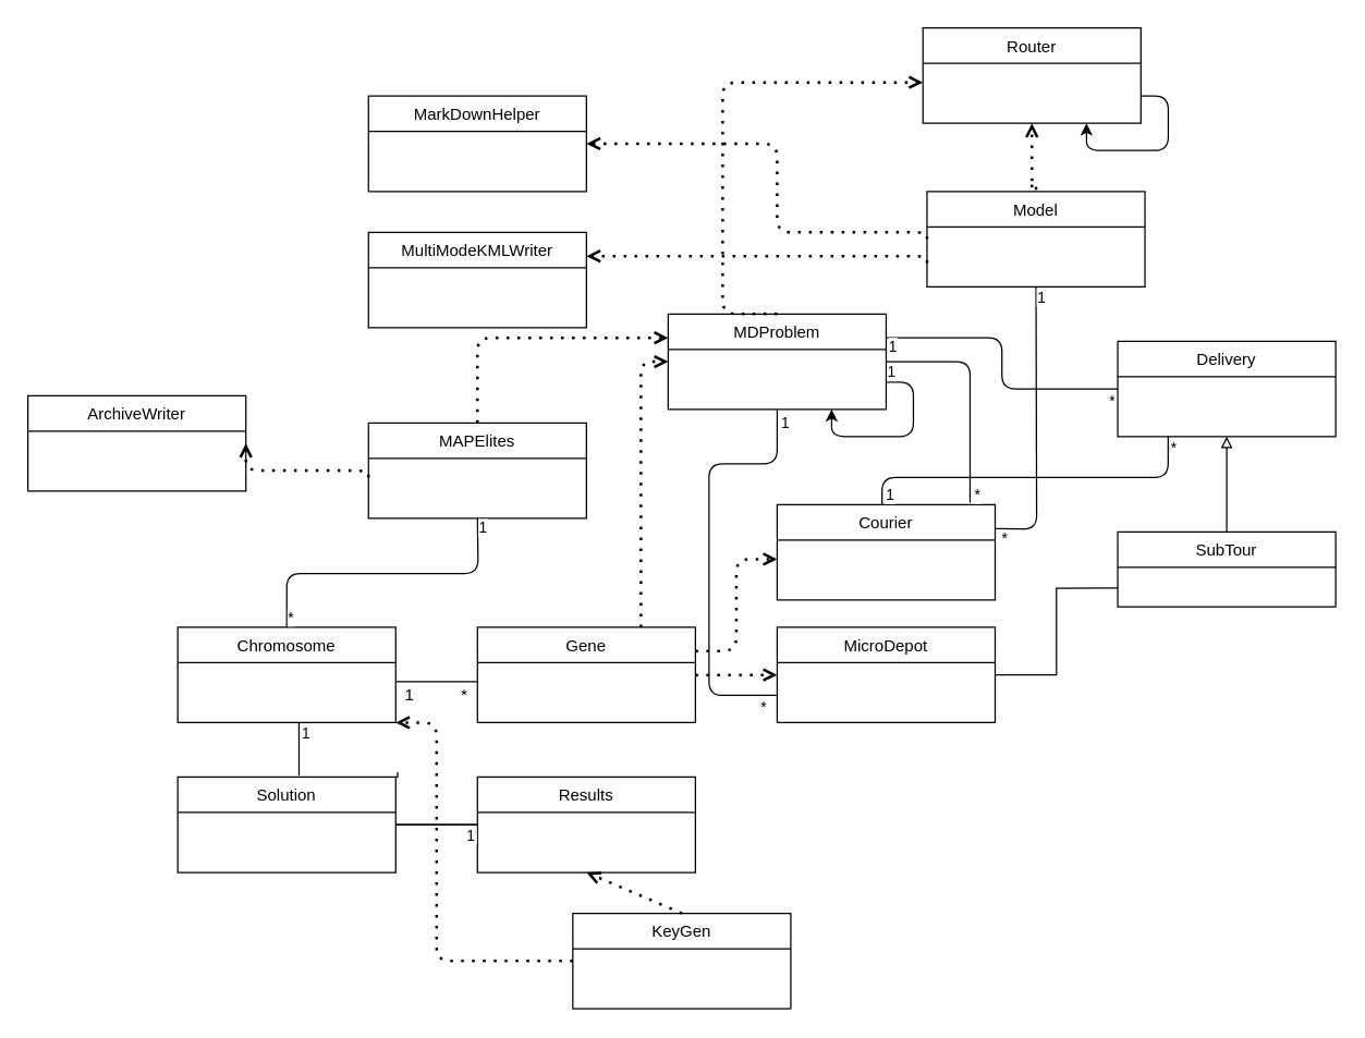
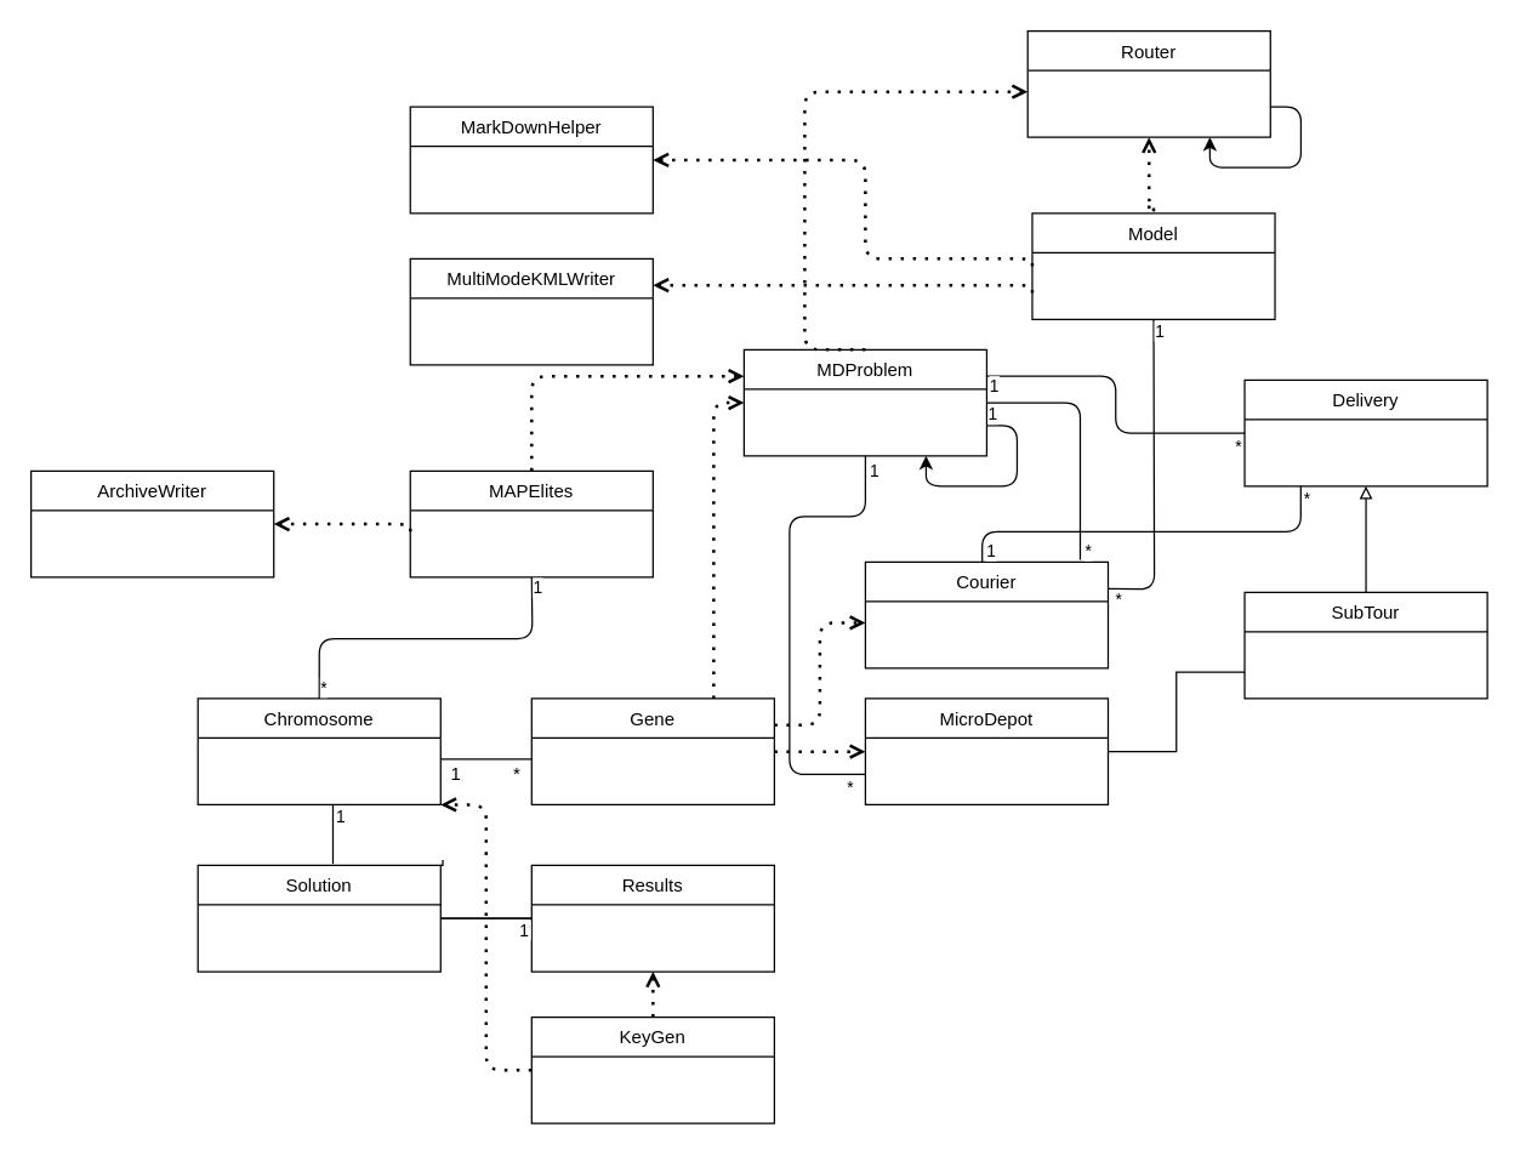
  <mxCell id="0" />
  <mxCell id="1" parent="0" />
  <mxCell id="2" value="MultiModeKMLWriter" style="swimlane;fontStyle=0;align=center;verticalAlign=top;childLayout=stackLayout;horizontal=1;startSize=26;horizontalStack=0;resizeParent=1;resizeLast=0;collapsible=1;marginBottom=0;rounded=0;shadow=0;strokeWidth=1;" parent="1" vertex="1"><mxGeometry x="270" y="170" width="160" height="70" as="geometry"><mxRectangle x="230" y="140" width="160" height="26" as="alternateBounds" /></mxGeometry></mxCell>
  <mxCell id="3" value="MarkDownHelper" style="swimlane;fontStyle=0;align=center;verticalAlign=top;childLayout=stackLayout;horizontal=1;startSize=26;horizontalStack=0;resizeParent=1;resizeLast=0;collapsible=1;marginBottom=0;rounded=0;shadow=0;strokeWidth=1;" vertex="1" parent="1"><mxGeometry x="270" y="70" width="160" height="70" as="geometry"><mxRectangle x="230" y="140" width="160" height="26" as="alternateBounds" /></mxGeometry></mxCell>
- <mxCell id="4" value="ArchiveWriter" style="swimlane;fontStyle=0;align=center;verticalAlign=top;childLayout=stackLayout;horizontal=1;startSize=26;horizontalStack=0;resizeParent=1;resizeLast=0;collapsible=1;marginBottom=0;rounded=0;shadow=0;strokeWidth=1;" vertex="1" parent="1"><mxGeometry x="20" y="290" width="160" height="70" as="geometry"><mxRectangle x="230" y="140" width="160" height="26" as="alternateBounds" /></mxGeometry></mxCell>
+ <mxCell id="4" value="ArchiveWriter" style="swimlane;fontStyle=0;align=center;verticalAlign=top;childLayout=stackLayout;horizontal=1;startSize=26;horizontalStack=0;resizeParent=1;resizeLast=0;collapsible=1;marginBottom=0;rounded=0;shadow=0;strokeWidth=1;" vertex="1" parent="1"><mxGeometry x="20" y="310" width="160" height="70" as="geometry"><mxRectangle x="230" y="140" width="160" height="26" as="alternateBounds" /></mxGeometry></mxCell>
  <mxCell id="5" style="edgeStyle=orthogonalEdgeStyle;rounded=0;orthogonalLoop=1;jettySize=auto;html=1;exitX=0.5;exitY=0;exitDx=0;exitDy=0;entryX=0.5;entryY=1;entryDx=0;entryDy=0;endArrow=block;endFill=0;" edge="1" parent="1" source="6" target="13"><mxGeometry relative="1" as="geometry" /></mxCell>
- <mxCell id="6" value="SubTour" style="swimlane;fontStyle=0;align=center;verticalAlign=top;childLayout=stackLayout;horizontal=1;startSize=26;horizontalStack=0;resizeParent=1;resizeLast=0;collapsible=1;marginBottom=0;rounded=0;shadow=0;strokeWidth=1;" vertex="1" parent="1"><mxGeometry x="820" y="390" width="160" height="55" as="geometry"><mxRectangle x="230" y="140" width="160" height="26" as="alternateBounds" /></mxGeometry></mxCell>
+ <mxCell id="6" value="SubTour" style="swimlane;fontStyle=0;align=center;verticalAlign=top;childLayout=stackLayout;horizontal=1;startSize=26;horizontalStack=0;resizeParent=1;resizeLast=0;collapsible=1;marginBottom=0;rounded=0;shadow=0;strokeWidth=1;" vertex="1" parent="1"><mxGeometry x="820" y="390" width="160" height="70" as="geometry"><mxRectangle x="230" y="140" width="160" height="26" as="alternateBounds" /></mxGeometry></mxCell>
  <mxCell id="7" value="Router" style="swimlane;fontStyle=0;align=center;verticalAlign=top;childLayout=stackLayout;horizontal=1;startSize=26;horizontalStack=0;resizeParent=1;resizeLast=0;collapsible=1;marginBottom=0;rounded=0;shadow=0;strokeWidth=1;" vertex="1" parent="1"><mxGeometry x="677" y="20" width="160" height="70" as="geometry"><mxRectangle x="230" y="140" width="160" height="26" as="alternateBounds" /></mxGeometry></mxCell>
  <mxCell id="8" value="Results" style="swimlane;fontStyle=0;align=center;verticalAlign=top;childLayout=stackLayout;horizontal=1;startSize=26;horizontalStack=0;resizeParent=1;resizeLast=0;collapsible=1;marginBottom=0;rounded=0;shadow=0;strokeWidth=1;" vertex="1" parent="1"><mxGeometry x="350" y="570" width="160" height="70" as="geometry"><mxRectangle x="230" y="140" width="160" height="26" as="alternateBounds" /></mxGeometry></mxCell>
  <mxCell id="9" value="Model" style="swimlane;fontStyle=0;align=center;verticalAlign=top;childLayout=stackLayout;horizontal=1;startSize=26;horizontalStack=0;resizeParent=1;resizeLast=0;collapsible=1;marginBottom=0;rounded=0;shadow=0;strokeWidth=1;" vertex="1" parent="1"><mxGeometry x="680" y="140" width="160" height="70" as="geometry"><mxRectangle x="230" y="140" width="160" height="26" as="alternateBounds" /></mxGeometry></mxCell>
  <mxCell id="10" style="edgeStyle=orthogonalEdgeStyle;rounded=0;orthogonalLoop=1;jettySize=auto;html=1;exitX=1;exitY=0.5;exitDx=0;exitDy=0;entryX=0;entryY=0.75;entryDx=0;entryDy=0;endArrow=none;endFill=0;" edge="1" parent="1" source="11" target="6"><mxGeometry relative="1" as="geometry" /></mxCell>
  <mxCell id="11" value="MicroDepot" style="swimlane;fontStyle=0;align=center;verticalAlign=top;childLayout=stackLayout;horizontal=1;startSize=26;horizontalStack=0;resizeParent=1;resizeLast=0;collapsible=1;marginBottom=0;rounded=0;shadow=0;strokeWidth=1;" vertex="1" parent="1"><mxGeometry x="570" y="460" width="160" height="70" as="geometry"><mxRectangle x="230" y="140" width="160" height="26" as="alternateBounds" /></mxGeometry></mxCell>
  <mxCell id="12" value="MDProblem" style="swimlane;fontStyle=0;align=center;verticalAlign=top;childLayout=stackLayout;horizontal=1;startSize=26;horizontalStack=0;resizeParent=1;resizeLast=0;collapsible=1;marginBottom=0;rounded=0;shadow=0;strokeWidth=1;" vertex="1" parent="1"><mxGeometry x="490" y="230" width="160" height="70" as="geometry"><mxRectangle x="230" y="140" width="160" height="26" as="alternateBounds" /></mxGeometry></mxCell>
  <mxCell id="13" value="Delivery" style="swimlane;fontStyle=0;align=center;verticalAlign=top;childLayout=stackLayout;horizontal=1;startSize=26;horizontalStack=0;resizeParent=1;resizeLast=0;collapsible=1;marginBottom=0;rounded=0;shadow=0;strokeWidth=1;" vertex="1" parent="1"><mxGeometry x="820" y="250" width="160" height="70" as="geometry"><mxRectangle x="230" y="140" width="160" height="26" as="alternateBounds" /></mxGeometry></mxCell>
  <mxCell id="14" value="Courier" style="swimlane;fontStyle=0;align=center;verticalAlign=top;childLayout=stackLayout;horizontal=1;startSize=26;horizontalStack=0;resizeParent=1;resizeLast=0;collapsible=1;marginBottom=0;rounded=0;shadow=0;strokeWidth=1;" vertex="1" parent="1"><mxGeometry x="570" y="370" width="160" height="70" as="geometry"><mxRectangle x="230" y="140" width="160" height="26" as="alternateBounds" /></mxGeometry></mxCell>
  <mxCell id="15" value="" style="endArrow=none;html=1;entryX=0.25;entryY=1;entryDx=0;entryDy=0;exitX=0.5;exitY=0;exitDx=0;exitDy=0;edgeStyle=orthogonalEdgeStyle;" edge="1" parent="14"><mxGeometry width="50" height="50" relative="1" as="geometry"><mxPoint x="77" as="sourcePoint" /><mxPoint x="287" y="-50" as="targetPoint" /><Array as="points"><mxPoint x="77" y="-20" /><mxPoint x="287" y="-20" /></Array></mxGeometry></mxCell>
  <mxCell id="16" value="*" style="edgeLabel;html=1;align=center;verticalAlign=middle;resizable=0;points=[];" vertex="1" connectable="0" parent="15"><mxGeometry x="0.886" y="1" relative="1" as="geometry"><mxPoint x="4" y="-7" as="offset" /></mxGeometry></mxCell>
  <mxCell id="17" value="1" style="edgeLabel;html=1;align=center;verticalAlign=middle;resizable=0;points=[];" vertex="1" connectable="0" parent="15"><mxGeometry x="-0.97" y="2" relative="1" as="geometry"><mxPoint x="7" y="-4" as="offset" /></mxGeometry></mxCell>
  <mxCell id="18" value="Solution" style="swimlane;fontStyle=0;align=center;verticalAlign=top;childLayout=stackLayout;horizontal=1;startSize=26;horizontalStack=0;resizeParent=1;resizeLast=0;collapsible=1;marginBottom=0;rounded=0;shadow=0;strokeWidth=1;" vertex="1" parent="1"><mxGeometry x="130" y="570" width="160" height="70" as="geometry"><mxRectangle x="230" y="140" width="160" height="26" as="alternateBounds" /></mxGeometry></mxCell>
  <mxCell id="19" value="MAPElites" style="swimlane;fontStyle=0;align=center;verticalAlign=top;childLayout=stackLayout;horizontal=1;startSize=26;horizontalStack=0;resizeParent=1;resizeLast=0;collapsible=1;marginBottom=0;rounded=0;shadow=0;strokeWidth=1;" vertex="1" parent="1"><mxGeometry x="270" y="310" width="160" height="70" as="geometry"><mxRectangle x="230" y="140" width="160" height="26" as="alternateBounds" /></mxGeometry></mxCell>
- <mxCell id="20" value="KeyGen" style="swimlane;fontStyle=0;align=center;verticalAlign=top;childLayout=stackLayout;horizontal=1;startSize=26;horizontalStack=0;resizeParent=1;resizeLast=0;collapsible=1;marginBottom=0;rounded=0;shadow=0;strokeWidth=1;" vertex="1" parent="1"><mxGeometry x="420" y="670" width="160" height="70" as="geometry"><mxRectangle x="230" y="140" width="160" height="26" as="alternateBounds" /></mxGeometry></mxCell>
+ <mxCell id="20" value="KeyGen" style="swimlane;fontStyle=0;align=center;verticalAlign=top;childLayout=stackLayout;horizontal=1;startSize=26;horizontalStack=0;resizeParent=1;resizeLast=0;collapsible=1;marginBottom=0;rounded=0;shadow=0;strokeWidth=1;" vertex="1" parent="1"><mxGeometry x="350" y="670" width="160" height="70" as="geometry"><mxRectangle x="230" y="140" width="160" height="26" as="alternateBounds" /></mxGeometry></mxCell>
  <mxCell id="21" value="Gene" style="swimlane;fontStyle=0;align=center;verticalAlign=top;childLayout=stackLayout;horizontal=1;startSize=26;horizontalStack=0;resizeParent=1;resizeLast=0;collapsible=1;marginBottom=0;rounded=0;shadow=0;strokeWidth=1;" vertex="1" parent="1"><mxGeometry x="350" y="460" width="160" height="70" as="geometry"><mxRectangle x="230" y="140" width="160" height="26" as="alternateBounds" /></mxGeometry></mxCell>
  <mxCell id="22" value="Chromosome" style="swimlane;fontStyle=0;align=center;verticalAlign=top;childLayout=stackLayout;horizontal=1;startSize=26;horizontalStack=0;resizeParent=1;resizeLast=0;collapsible=1;marginBottom=0;rounded=0;shadow=0;strokeWidth=1;" vertex="1" parent="1"><mxGeometry x="130" y="460" width="160" height="70" as="geometry"><mxRectangle x="230" y="140" width="160" height="26" as="alternateBounds" /></mxGeometry></mxCell>
  <mxCell id="23" value="" style="endArrow=none;html=1;" edge="1" parent="1"><mxGeometry width="50" height="50" relative="1" as="geometry"><mxPoint x="290" y="500" as="sourcePoint" /><mxPoint x="350" y="500" as="targetPoint" /></mxGeometry></mxCell>
  <mxCell id="24" value="1" style="text;html=1;align=center;verticalAlign=middle;resizable=0;points=[];autosize=1;strokeColor=none;fillColor=none;" vertex="1" parent="1"><mxGeometry x="290" y="500" width="20" height="20" as="geometry" /></mxCell>
  <mxCell id="25" value="*" style="text;html=1;align=center;verticalAlign=middle;resizable=0;points=[];autosize=1;strokeColor=none;fillColor=none;" vertex="1" parent="1"><mxGeometry x="330" y="500" width="20" height="20" as="geometry" /></mxCell>
  <mxCell id="26" value="" style="endArrow=open;dashed=1;html=1;dashPattern=1 3;strokeWidth=2;exitX=1;exitY=0.5;exitDx=0;exitDy=0;entryX=0;entryY=0.5;entryDx=0;entryDy=0;endFill=0;" edge="1" parent="1" source="21" target="11"><mxGeometry width="50" height="50" relative="1" as="geometry"><mxPoint x="450" y="470" as="sourcePoint" /><mxPoint x="500" y="420" as="targetPoint" /></mxGeometry></mxCell>
  <mxCell id="27" value="" style="endArrow=open;dashed=1;html=1;dashPattern=1 3;strokeWidth=2;exitX=1;exitY=0.25;exitDx=0;exitDy=0;endFill=0;edgeStyle=orthogonalEdgeStyle;" edge="1" parent="1" source="21"><mxGeometry width="50" height="50" relative="1" as="geometry"><mxPoint x="520" y="505" as="sourcePoint" /><mxPoint x="570" y="410" as="targetPoint" /><Array as="points"><mxPoint x="540" y="478" /><mxPoint x="540" y="410" /></Array></mxGeometry></mxCell>
  <mxCell id="28" value="" style="endArrow=open;dashed=1;html=1;dashPattern=1 3;strokeWidth=2;exitX=0.75;exitY=0;exitDx=0;exitDy=0;endFill=0;edgeStyle=orthogonalEdgeStyle;entryX=0;entryY=0.5;entryDx=0;entryDy=0;" edge="1" parent="1" source="21" target="12"><mxGeometry width="50" height="50" relative="1" as="geometry"><mxPoint x="530" y="515" as="sourcePoint" /><mxPoint x="540" y="320" as="targetPoint" /><Array as="points"><mxPoint x="470" y="265" /></Array></mxGeometry></mxCell>
  <mxCell id="29" value="" style="endArrow=none;html=1;entryX=0.5;entryY=1;entryDx=0;entryDy=0;exitX=1;exitY=0.25;exitDx=0;exitDy=0;edgeStyle=orthogonalEdgeStyle;" edge="1" parent="1"><mxGeometry width="50" height="50" relative="1" as="geometry"><mxPoint x="730" y="387.5" as="sourcePoint" /><mxPoint x="760" y="210" as="targetPoint" /></mxGeometry></mxCell>
  <mxCell id="30" value="1" style="edgeLabel;html=1;align=center;verticalAlign=middle;resizable=0;points=[];" vertex="1" connectable="0" parent="29"><mxGeometry x="0.932" y="-1" relative="1" as="geometry"><mxPoint x="2" as="offset" /></mxGeometry></mxCell>
  <mxCell id="31" value="*" style="edgeLabel;html=1;align=center;verticalAlign=middle;resizable=0;points=[];" vertex="1" connectable="0" parent="29"><mxGeometry x="-0.923" y="2" relative="1" as="geometry"><mxPoint x="-2" y="9" as="offset" /></mxGeometry></mxCell>
  <mxCell id="32" value="" style="endArrow=open;dashed=1;html=1;dashPattern=1 3;strokeWidth=2;exitX=0;exitY=0.5;exitDx=0;exitDy=0;endFill=0;edgeStyle=orthogonalEdgeStyle;entryX=1;entryY=0.5;entryDx=0;entryDy=0;" edge="1" parent="1" source="9" target="3"><mxGeometry width="50" height="50" relative="1" as="geometry"><mxPoint x="380" y="350" as="sourcePoint" /><mxPoint x="480" y="210" as="targetPoint" /><Array as="points"><mxPoint x="680" y="170" /><mxPoint x="570" y="170" /><mxPoint x="570" y="105" /></Array></mxGeometry></mxCell>
  <mxCell id="33" value="" style="endArrow=open;dashed=1;html=1;dashPattern=1 3;strokeWidth=2;exitX=0;exitY=0.75;exitDx=0;exitDy=0;endFill=0;edgeStyle=orthogonalEdgeStyle;entryX=1;entryY=0.25;entryDx=0;entryDy=0;" edge="1" parent="1" source="9" target="2"><mxGeometry width="50" height="50" relative="1" as="geometry"><mxPoint x="690" y="185" as="sourcePoint" /><mxPoint x="250" y="410" as="targetPoint" /><Array as="points"><mxPoint x="680" y="188" /></Array></mxGeometry></mxCell>
  <mxCell id="34" value="" style="endArrow=classic;html=1;entryX=0.75;entryY=1;entryDx=0;entryDy=0;edgeStyle=orthogonalEdgeStyle;" edge="1" parent="1"><mxGeometry width="50" height="50" relative="1" as="geometry"><mxPoint x="650" y="280" as="sourcePoint" /><mxPoint x="610" y="300" as="targetPoint" /><Array as="points"><mxPoint x="670" y="280" /><mxPoint x="670" y="320" /><mxPoint x="610" y="320" /></Array></mxGeometry></mxCell>
  <mxCell id="35" value="" style="endArrow=none;html=1;entryX=0;entryY=0.5;entryDx=0;entryDy=0;exitX=1;exitY=0.25;exitDx=0;exitDy=0;edgeStyle=orthogonalEdgeStyle;" edge="1" parent="1" source="12" target="13"><mxGeometry width="50" height="50" relative="1" as="geometry"><mxPoint x="670" y="360" as="sourcePoint" /><mxPoint x="720" y="310" as="targetPoint" /></mxGeometry></mxCell>
  <mxCell id="36" value="*" style="edgeLabel;html=1;align=center;verticalAlign=middle;resizable=0;points=[];" vertex="1" connectable="0" parent="35"><mxGeometry x="0.886" y="1" relative="1" as="geometry"><mxPoint x="7" y="9" as="offset" /></mxGeometry></mxCell>
  <mxCell id="37" value="1" style="edgeLabel;html=1;align=center;verticalAlign=middle;resizable=0;points=[];" vertex="1" connectable="0" parent="35"><mxGeometry x="-0.97" y="2" relative="1" as="geometry"><mxPoint x="1" y="8" as="offset" /></mxGeometry></mxCell>
  <mxCell id="38" value="" style="endArrow=none;html=1;entryX=0.885;entryY=-0.022;entryDx=0;entryDy=0;exitX=1;exitY=0.5;exitDx=0;exitDy=0;edgeStyle=orthogonalEdgeStyle;entryPerimeter=0;" edge="1" parent="1" source="12" target="14"><mxGeometry width="50" height="50" relative="1" as="geometry"><mxPoint x="660" y="332.5" as="sourcePoint" /><mxPoint x="830" y="370" as="targetPoint" /></mxGeometry></mxCell>
  <mxCell id="39" value="*" style="edgeLabel;html=1;align=center;verticalAlign=middle;resizable=0;points=[];" vertex="1" connectable="0" parent="38"><mxGeometry x="0.886" y="1" relative="1" as="geometry"><mxPoint x="4" y="3" as="offset" /></mxGeometry></mxCell>
  <mxCell id="40" value="1" style="edgeLabel;html=1;align=center;verticalAlign=middle;resizable=0;points=[];" vertex="1" connectable="0" parent="38"><mxGeometry x="-0.97" y="2" relative="1" as="geometry"><mxPoint x="1" y="9" as="offset" /></mxGeometry></mxCell>
  <mxCell id="41" value="" style="endArrow=none;html=1;exitX=0.5;exitY=1;exitDx=0;exitDy=0;edgeStyle=orthogonalEdgeStyle;" edge="1" parent="1" source="12"><mxGeometry width="50" height="50" relative="1" as="geometry"><mxPoint x="660" y="340" as="sourcePoint" /><mxPoint x="570" y="510" as="targetPoint" /><Array as="points"><mxPoint x="570" y="340" /><mxPoint x="520" y="340" /><mxPoint x="520" y="510" /><mxPoint x="570" y="510" /></Array></mxGeometry></mxCell>
  <mxCell id="42" value="*" style="edgeLabel;html=1;align=center;verticalAlign=middle;resizable=0;points=[];" vertex="1" connectable="0" parent="41"><mxGeometry x="0.886" y="1" relative="1" as="geometry"><mxPoint x="7" y="9" as="offset" /></mxGeometry></mxCell>
  <mxCell id="43" value="1" style="edgeLabel;html=1;align=center;verticalAlign=middle;resizable=0;points=[];" vertex="1" connectable="0" parent="41"><mxGeometry x="-0.97" y="2" relative="1" as="geometry"><mxPoint x="3" y="4" as="offset" /></mxGeometry></mxCell>
  <mxCell id="44" value="" style="endArrow=open;dashed=1;html=1;dashPattern=1 3;strokeWidth=2;exitX=0.5;exitY=0;exitDx=0;exitDy=0;entryX=0.5;entryY=1;entryDx=0;entryDy=0;endFill=0;" edge="1" parent="1" source="20" target="8"><mxGeometry width="50" height="50" relative="1" as="geometry"><mxPoint x="520" y="505" as="sourcePoint" /><mxPoint x="580" y="505" as="targetPoint" /></mxGeometry></mxCell>
  <mxCell id="45" value="" style="endArrow=open;dashed=1;html=1;dashPattern=1 3;strokeWidth=2;exitX=0;exitY=0.5;exitDx=0;exitDy=0;endFill=0;edgeStyle=orthogonalEdgeStyle;" edge="1" parent="1" source="20"><mxGeometry width="50" height="50" relative="1" as="geometry"><mxPoint x="530" y="515" as="sourcePoint" /><mxPoint x="290" y="530" as="targetPoint" /><Array as="points"><mxPoint x="320" y="705" /><mxPoint x="320" y="530" /></Array></mxGeometry></mxCell>
  <mxCell id="46" style="edgeStyle=orthogonalEdgeStyle;rounded=0;orthogonalLoop=1;jettySize=auto;html=1;exitX=1;exitY=0;exitDx=0;exitDy=0;entryX=1.009;entryY=-0.05;entryDx=0;entryDy=0;entryPerimeter=0;endArrow=none;endFill=0;" edge="1" parent="1" source="18" target="18"><mxGeometry relative="1" as="geometry" /></mxCell>
  <mxCell id="47" value="" style="endArrow=none;html=1;exitX=1;exitY=0.5;exitDx=0;exitDy=0;entryX=0;entryY=0.5;entryDx=0;entryDy=0;" edge="1" parent="1" source="18" target="8"><mxGeometry width="50" height="50" relative="1" as="geometry"><mxPoint x="300" y="510" as="sourcePoint" /><mxPoint x="360" y="510" as="targetPoint" /></mxGeometry></mxCell>
  <mxCell id="48" value="*" style="edgeLabel;html=1;align=center;verticalAlign=middle;resizable=0;points=[];" vertex="1" connectable="0" parent="47"><mxGeometry x="0.365" relative="1" as="geometry"><mxPoint x="15" y="7" as="offset" /></mxGeometry></mxCell>
  <mxCell id="49" value="" style="endArrow=none;html=1;exitX=1;exitY=0.5;exitDx=0;exitDy=0;entryX=0;entryY=0.5;entryDx=0;entryDy=0;" edge="1" parent="1"><mxGeometry width="50" height="50" relative="1" as="geometry"><mxPoint x="290" y="605" as="sourcePoint" /><mxPoint x="350" y="605" as="targetPoint" /></mxGeometry></mxCell>
  <mxCell id="50" value="1" style="edgeLabel;html=1;align=center;verticalAlign=middle;resizable=0;points=[];" vertex="1" connectable="0" parent="49"><mxGeometry x="0.365" relative="1" as="geometry"><mxPoint x="13" y="7" as="offset" /></mxGeometry></mxCell>
  <mxCell id="51" value="" style="endArrow=none;html=1;" edge="1" parent="1"><mxGeometry width="50" height="50" relative="1" as="geometry"><mxPoint x="219" y="569" as="sourcePoint" /><mxPoint x="219" y="530" as="targetPoint" /></mxGeometry></mxCell>
  <mxCell id="52" value="1" style="edgeLabel;html=1;align=center;verticalAlign=middle;resizable=0;points=[];" vertex="1" connectable="0" parent="51"><mxGeometry x="-0.556" y="-1" relative="1" as="geometry"><mxPoint x="3" y="-23" as="offset" /></mxGeometry></mxCell>
  <mxCell id="53" value="" style="endArrow=open;dashed=1;html=1;dashPattern=1 3;strokeWidth=2;exitX=0.5;exitY=0;exitDx=0;exitDy=0;endFill=0;edgeStyle=orthogonalEdgeStyle;entryX=0;entryY=0.25;entryDx=0;entryDy=0;" edge="1" parent="1" source="19" target="12"><mxGeometry width="50" height="50" relative="1" as="geometry"><mxPoint x="330.06" y="502.5" as="sourcePoint" /><mxPoint x="350.06" y="307.5" as="targetPoint" /><Array as="points"><mxPoint x="350" y="247" /></Array></mxGeometry></mxCell>
  <mxCell id="54" value="" style="endArrow=none;html=1;exitX=0.5;exitY=0;exitDx=0;exitDy=0;edgeStyle=orthogonalEdgeStyle;" edge="1" parent="1" source="22"><mxGeometry width="50" height="50" relative="1" as="geometry"><mxPoint x="350" y="410" as="sourcePoint" /><mxPoint x="350" y="380" as="targetPoint" /></mxGeometry></mxCell>
  <mxCell id="55" value="1" style="edgeLabel;html=1;align=center;verticalAlign=middle;resizable=0;points=[];" vertex="1" connectable="0" parent="54"><mxGeometry x="0.939" y="1" relative="1" as="geometry"><mxPoint x="4" as="offset" /></mxGeometry></mxCell>
  <mxCell id="56" value="*" style="edgeLabel;html=1;align=center;verticalAlign=middle;resizable=0;points=[];" vertex="1" connectable="0" parent="54"><mxGeometry x="-0.816" y="-2" relative="1" as="geometry"><mxPoint y="12" as="offset" /></mxGeometry></mxCell>
  <mxCell id="57" value="" style="endArrow=classic;html=1;entryX=0.75;entryY=1;entryDx=0;entryDy=0;edgeStyle=orthogonalEdgeStyle;" edge="1" parent="1"><mxGeometry width="50" height="50" relative="1" as="geometry"><mxPoint x="837.06" y="70" as="sourcePoint" /><mxPoint x="797.06" y="90" as="targetPoint" /><Array as="points"><mxPoint x="857.06" y="70" /><mxPoint x="857.06" y="110" /><mxPoint x="797.06" y="110" /></Array></mxGeometry></mxCell>
  <mxCell id="58" value="" style="endArrow=open;dashed=1;html=1;dashPattern=1 3;strokeWidth=2;endFill=0;edgeStyle=orthogonalEdgeStyle;entryX=1;entryY=0.5;entryDx=0;entryDy=0;" edge="1" parent="1" target="4"><mxGeometry width="50" height="50" relative="1" as="geometry"><mxPoint x="270" y="350" as="sourcePoint" /><mxPoint x="500" y="257.5" as="targetPoint" /><Array as="points"><mxPoint x="270" y="345" /></Array></mxGeometry></mxCell>
  <mxCell id="59" value="" style="endArrow=open;dashed=1;html=1;dashPattern=1 3;strokeWidth=2;endFill=0;edgeStyle=orthogonalEdgeStyle;entryX=0.5;entryY=1;entryDx=0;entryDy=0;" edge="1" parent="1" target="7"><mxGeometry width="50" height="50" relative="1" as="geometry"><mxPoint x="757" y="135" as="sourcePoint" /><mxPoint x="444" y="70" as="targetPoint" /><Array as="points"><mxPoint x="760" y="140" /><mxPoint x="760" y="135" /><mxPoint x="757" y="135" /></Array></mxGeometry></mxCell>
  <mxCell id="60" value="" style="endArrow=open;dashed=1;html=1;dashPattern=1 3;strokeWidth=2;exitX=0.5;exitY=0;exitDx=0;exitDy=0;endFill=0;edgeStyle=orthogonalEdgeStyle;" edge="1" parent="1" source="12"><mxGeometry width="50" height="50" relative="1" as="geometry"><mxPoint x="710" as="sourcePoint" y="110" /><mxPoint x="677" y="60" as="targetPoint" /><Array as="points"><mxPoint x="530" y="230" /><mxPoint x="530" y="60" /><mxPoint x="677" y="60" /></Array></mxGeometry></mxCell>
